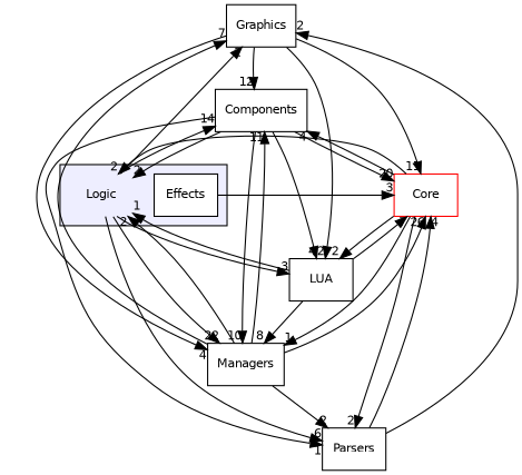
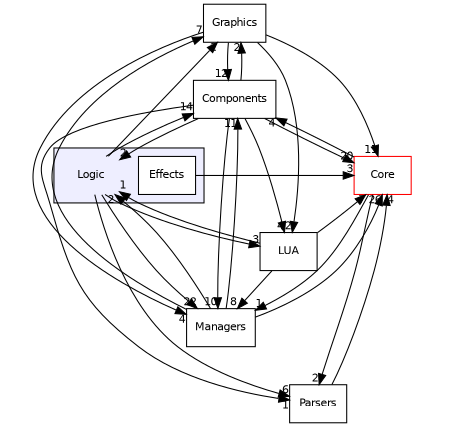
  digraph {
    compound=true
    node [fontname=Helvetica fontsize=10 shape=box]
    edge [headlabel=2 labeldistance=1.5 labelfontname=Helvetica labelfontsize=10]
    n1 [label=Logic shape=plaintext]
    n2 [color=black fillcolor=white label=Effects style=filled]
    n3 [label=Graphics]
    n4 [label=Components]
    n5 [label=Managers]
    n6 [label=LUA]
    n7 [label=Parsers]
    n8 [color=red fillcolor=white label=Core style=filled]
    subgraph cluster_1 {
      bgcolor="#eeeeff"
      pencolor=black
      n1
      n2
    }
    n1 -> n3
    n1 -> n4 [headlabel=14]
    n1 -> n5 [headlabel=22]
    n1 -> n6 [headlabel=3]
    n1 -> n7 [headlabel=6]
    n2 -> n8 [headlabel=3]
    n3 -> n4 [headlabel=12]
    n3 -> n5 [headlabel=4]
    n3 -> n6
    n3 -> n8 [headlabel=11]
    n4 -> n1
-   n7 -> n3
+   n4 -> n3
    n4 -> n5 [headlabel=10]
    n4 -> n6 [headlabel=4]
    n4 -> n7 [headlabel=1]
    n4 -> n8 [headlabel=20]
    n5 -> n1
    n5 -> n3 [headlabel=7]
    n5 -> n4 [headlabel=11]
-   n5 -> n7
    n5 -> n8 [headlabel=26]
    n6 -> n1 [headlabel=1]
    n6 -> n5 [headlabel=8]
    n6 -> n8 [headlabel=7]
    n7 -> n8 [headlabel=4]
-   n8 -> n1
    n8 -> n4 [headlabel=4]
    n8 -> n5 [headlabel=1]
-   n8 -> n6
    n8 -> n7
  }
